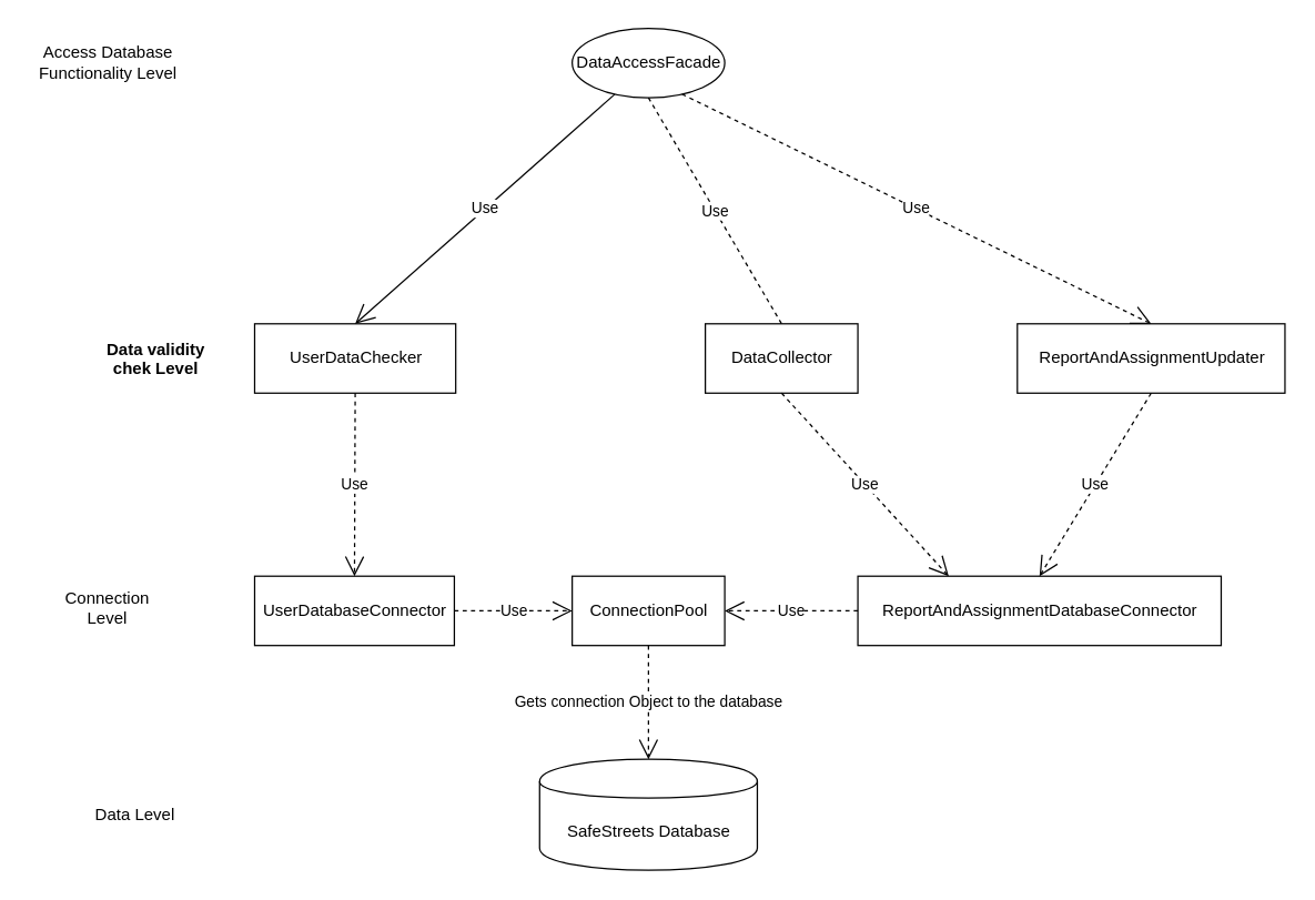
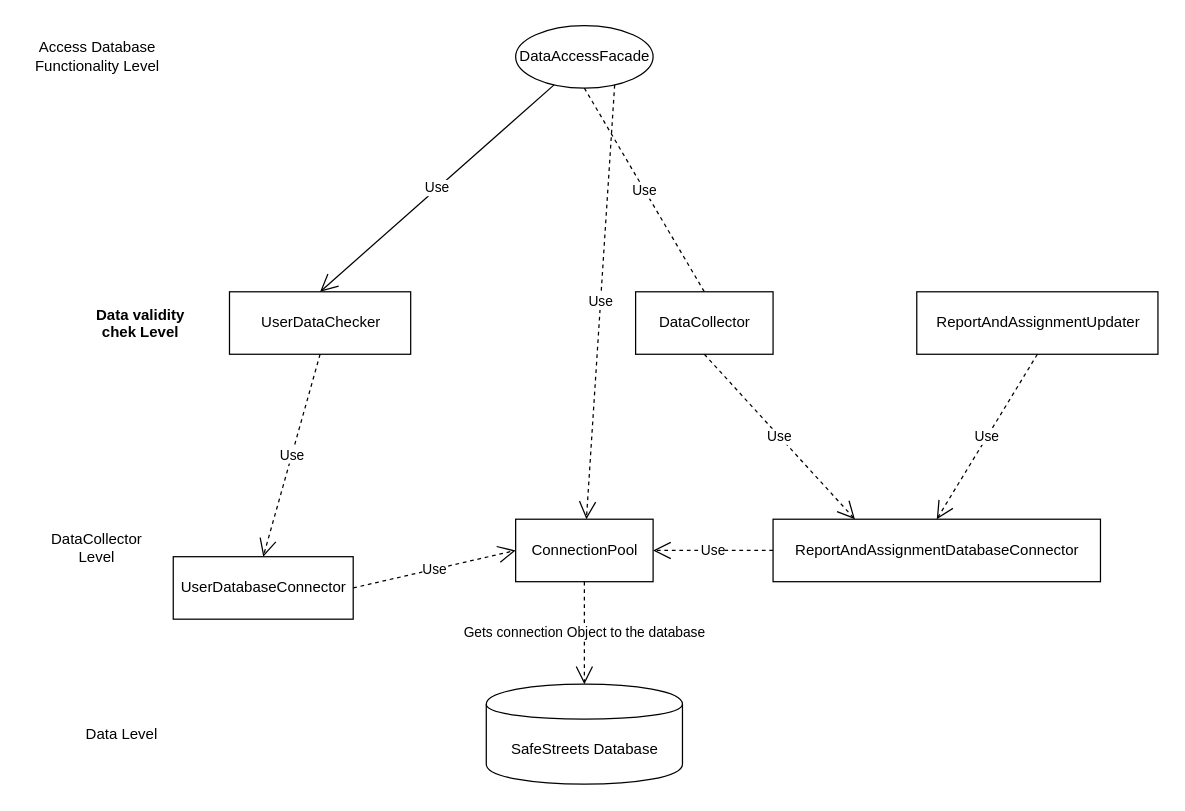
  <mxCell id="0" />
  <mxCell id="1" parent="0" />
  <mxCell id="2" value="SafeStreets Database" style="shape=cylinder;whiteSpace=wrap;html=1;boundedLbl=1;backgroundOutline=1;" vertex="1" parent="1"><mxGeometry x="388.5" y="547" width="157" height="80" as="geometry" /></mxCell>
- <mxCell id="3" value="UserDatabaseConnector" style="html=1;" vertex="1" parent="1"><mxGeometry x="183" y="415" width="144" height="50" as="geometry" /></mxCell>
+ <mxCell id="3" value="UserDatabaseConnector" style="html=1;" vertex="1" parent="1"><mxGeometry x="138" y="445" width="144" height="50" as="geometry" /></mxCell>
  <mxCell id="4" value="ReportAndAssignmentDatabaseConnector" style="html=1;" vertex="1" parent="1"><mxGeometry x="618" y="415" width="262" height="50" as="geometry" /></mxCell>
  <mxCell id="5" value="ConnectionPool" style="html=1;" vertex="1" parent="1"><mxGeometry x="412" y="415" width="110" height="50" as="geometry" /></mxCell>
  <mxCell id="6" value="Use" style="endArrow=open;endSize=12;dashed=1;html=1;exitX=1;exitY=0.5;exitDx=0;exitDy=0;entryX=0;entryY=0.5;entryDx=0;entryDy=0;" edge="1" parent="1" source="3" target="5"><mxGeometry width="160" relative="1" as="geometry"><mxPoint x="183" y="642" as="sourcePoint" /><mxPoint x="343" y="642" as="targetPoint" /></mxGeometry></mxCell>
  <mxCell id="7" value="Use" style="endArrow=open;endSize=12;dashed=1;html=1;exitX=0;exitY=0.5;exitDx=0;exitDy=0;entryX=1;entryY=0.5;entryDx=0;entryDy=0;" edge="1" parent="1" source="4" target="5"><mxGeometry width="160" relative="1" as="geometry"><mxPoint x="183" y="642" as="sourcePoint" /><mxPoint x="343" y="642" as="targetPoint" /></mxGeometry></mxCell>
  <mxCell id="8" value="Gets connection Object to the database" style="endArrow=open;endSize=12;dashed=1;html=1;exitX=0.5;exitY=1;exitDx=0;exitDy=0;entryX=0.5;entryY=0;entryDx=0;entryDy=0;" edge="1" parent="1" source="5" target="2"><mxGeometry width="160" relative="1" as="geometry"><mxPoint x="183" y="642" as="sourcePoint" /><mxPoint x="343" y="642" as="targetPoint" /></mxGeometry></mxCell>
  <mxCell id="9" value="UserDataChecker" style="html=1;" vertex="1" parent="1"><mxGeometry x="183" y="233" width="145" height="50" as="geometry" /></mxCell>
- <mxCell id="10" value="Connection Level&lt;br&gt;" style="text;html=1;strokeColor=none;fillColor=none;align=center;verticalAlign=middle;whiteSpace=wrap;rounded=0;" vertex="1" parent="1"><mxGeometry x="38" y="418" width="78" height="39" as="geometry" /></mxCell>
+ <mxCell id="10" value="DataCollector Level&lt;br&gt;" style="text;html=1;strokeColor=none;fillColor=none;align=center;verticalAlign=middle;whiteSpace=wrap;rounded=0;" vertex="1" parent="1"><mxGeometry x="38" y="418" width="78" height="39" as="geometry" /></mxCell>
  <mxCell id="11" value="Data Level" style="text;html=1;strokeColor=none;fillColor=none;align=center;verticalAlign=middle;whiteSpace=wrap;rounded=0;" vertex="1" parent="1"><mxGeometry x="60" y="568.5" width="74" height="37" as="geometry" /></mxCell>
  <mxCell id="12" value="DataCollector" style="html=1;" vertex="1" parent="1"><mxGeometry x="508" y="233" width="110" height="50" as="geometry" /></mxCell>
  <mxCell id="13" value="ReportAndAssignmentUpdater" style="html=1;" vertex="1" parent="1"><mxGeometry x="733" y="233" width="193" height="50" as="geometry" /></mxCell>
  <mxCell id="14" value="Use" style="endArrow=open;endSize=12;dashed=1;html=1;exitX=0.5;exitY=1;exitDx=0;exitDy=0;entryX=0.5;entryY=0;entryDx=0;entryDy=0;" edge="1" parent="1" source="9" target="3"><mxGeometry width="160" relative="1" as="geometry"><mxPoint x="98" y="648" as="sourcePoint" /><mxPoint x="258" y="648" as="targetPoint" /></mxGeometry></mxCell>
  <mxCell id="15" value="Use" style="endArrow=open;endSize=12;dashed=1;html=1;exitX=0.5;exitY=1;exitDx=0;exitDy=0;entryX=0.25;entryY=0;entryDx=0;entryDy=0;" edge="1" parent="1" source="12" target="4"><mxGeometry width="160" relative="1" as="geometry"><mxPoint x="98" y="648" as="sourcePoint" /><mxPoint x="258" y="648" as="targetPoint" /></mxGeometry></mxCell>
  <mxCell id="16" value="Use" style="endArrow=open;endSize=12;dashed=1;html=1;exitX=0.5;exitY=1;exitDx=0;exitDy=0;entryX=0.5;entryY=0;entryDx=0;entryDy=0;" edge="1" parent="1" source="13" target="4"><mxGeometry width="160" relative="1" as="geometry"><mxPoint x="98" y="648" as="sourcePoint" /><mxPoint x="258" y="648" as="targetPoint" /></mxGeometry></mxCell>
  <mxCell id="17" value="Data validity&#10;chek Level" style="text;align=center;fontStyle=1;verticalAlign=middle;spacingLeft=3;spacingRight=3;strokeColor=none;rotatable=0;points=[[0,0.5],[1,0.5]];portConstraint=eastwest;" vertex="1" parent="1"><mxGeometry x="67.5" y="242" width="89" height="32" as="geometry" /></mxCell>
  <mxCell id="18" value="DataAccessFacade" style="ellipse;html=1;" vertex="1" parent="1"><mxGeometry x="412" y="20" width="110" height="50" as="geometry" /></mxCell>
  <mxCell id="19" value="Use" style="endArrow=open;endSize=12;dashed=0;html=1;exitX=0.25;exitY=1;exitDx=0;exitDy=0;entryX=0.5;entryY=0;entryDx=0;entryDy=0;" edge="1" parent="1" source="18" target="9"><mxGeometry width="160" relative="1" as="geometry"><mxPoint x="35" y="648" as="sourcePoint" /><mxPoint x="195" y="648" as="targetPoint" /></mxGeometry></mxCell>
  <mxCell id="20" value="Access Database Functionality Level" style="text;html=1;strokeColor=none;fillColor=none;align=center;verticalAlign=middle;whiteSpace=wrap;rounded=0;" vertex="1" parent="1"><mxGeometry x="20.5" y="23.5" width="113" height="43" as="geometry" /></mxCell>
  <mxCell id="21" value="Use" style="endArrow=none;endSize=12;dashed=1;html=1;exitX=0.5;exitY=1;exitDx=0;exitDy=0;entryX=0.5;entryY=0;entryDx=0;entryDy=0;" edge="1" parent="1" source="18" target="12"><mxGeometry width="160" relative="1" as="geometry"><mxPoint x="20" y="648" as="sourcePoint" /><mxPoint x="180" y="648" as="targetPoint" /></mxGeometry></mxCell>
- <mxCell id="22" value="Use" style="endArrow=open;endSize=12;dashed=1;html=1;exitX=0.75;exitY=1;exitDx=0;exitDy=0;entryX=0.5;entryY=0;entryDx=0;entryDy=0;" edge="1" parent="1" source="18" target="13"><mxGeometry width="160" relative="1" as="geometry"><mxPoint x="20" y="648" as="sourcePoint" /><mxPoint x="180" y="648" as="targetPoint" /></mxGeometry></mxCell>
+ <mxCell id="22" value="Use" style="endArrow=open;endSize=12;dashed=1;html=1;exitX=0.75;exitY=1;exitDx=0;exitDy=0;" edge="1" parent="1" source="18" target="5"><mxGeometry width="160" relative="1" as="geometry"><mxPoint x="20" y="648" as="sourcePoint" /><mxPoint x="180" y="648" as="targetPoint" /></mxGeometry></mxCell>
